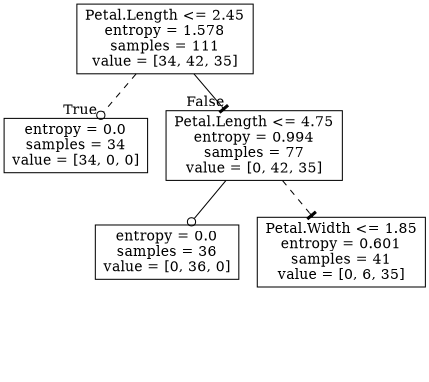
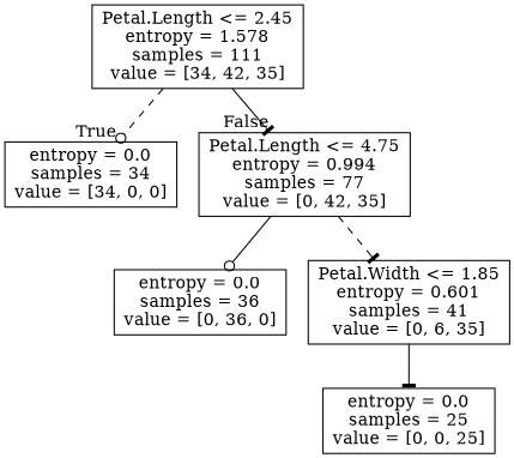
  digraph {
    node [shape=box]
    edge [arrowhead=tee style=solid]
    n1 [label="Petal.Length <= 2.45\nentropy = 1.578\nsamples = 111\nvalue = [34, 42, 35]"]
    n2 [label="entropy = 0.0\nsamples = 34\nvalue = [34, 0, 0]"]
    n3 [label="Petal.Length <= 4.75\nentropy = 0.994\nsamples = 77\nvalue = [0, 42, 35]"]
    n4 [label="entropy = 0.0\nsamples = 36\nvalue = [0, 36, 0]"]
    n5 [label="Petal.Width <= 1.85\nentropy = 0.601\nsamples = 41\nvalue = [0, 6, 35]"]
+   n6 [label="entropy = 0.0\nsamples = 25\nvalue = [0, 0, 25]"]
    n1 -> n2 [arrowhead=odot headlabel=True labelangle=45 labeldistance=2.5 style=dashed]
    n1 -> n3 [headlabel=False labelangle=-45 labeldistance=2.5]
    n3 -> n4 [arrowhead=odot]
    n3 -> n5 [style=dashed]
+   n5 -> n6
  }
